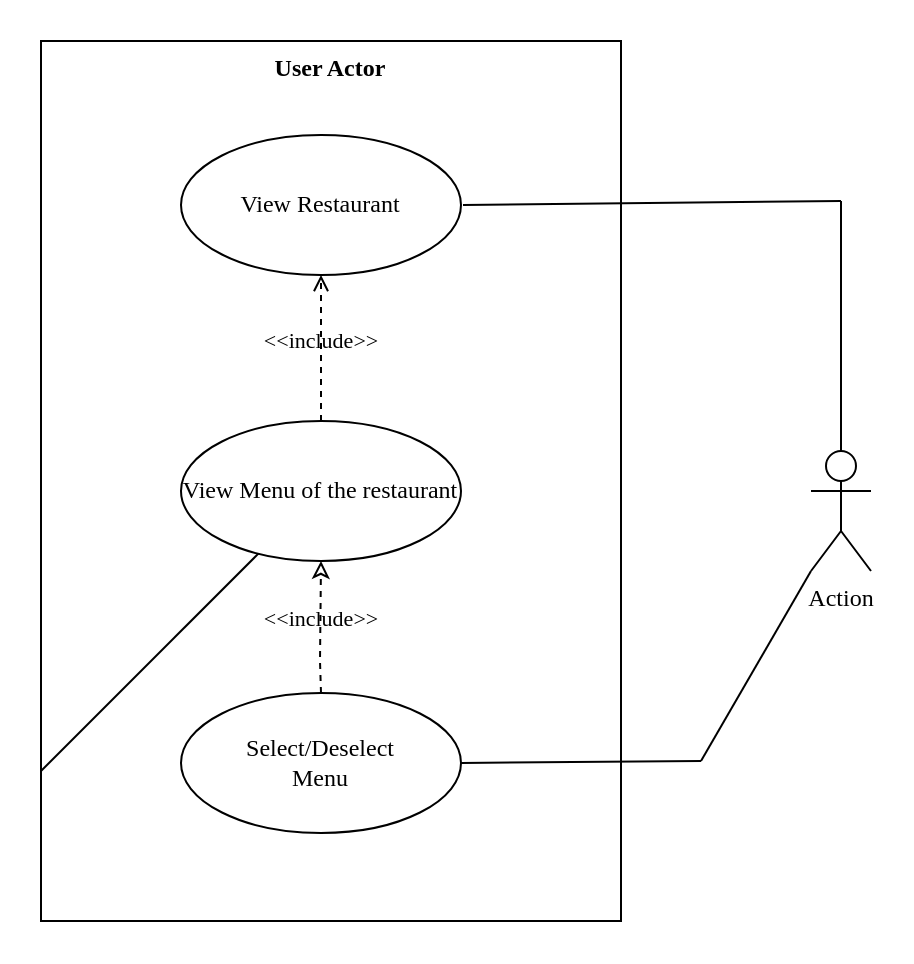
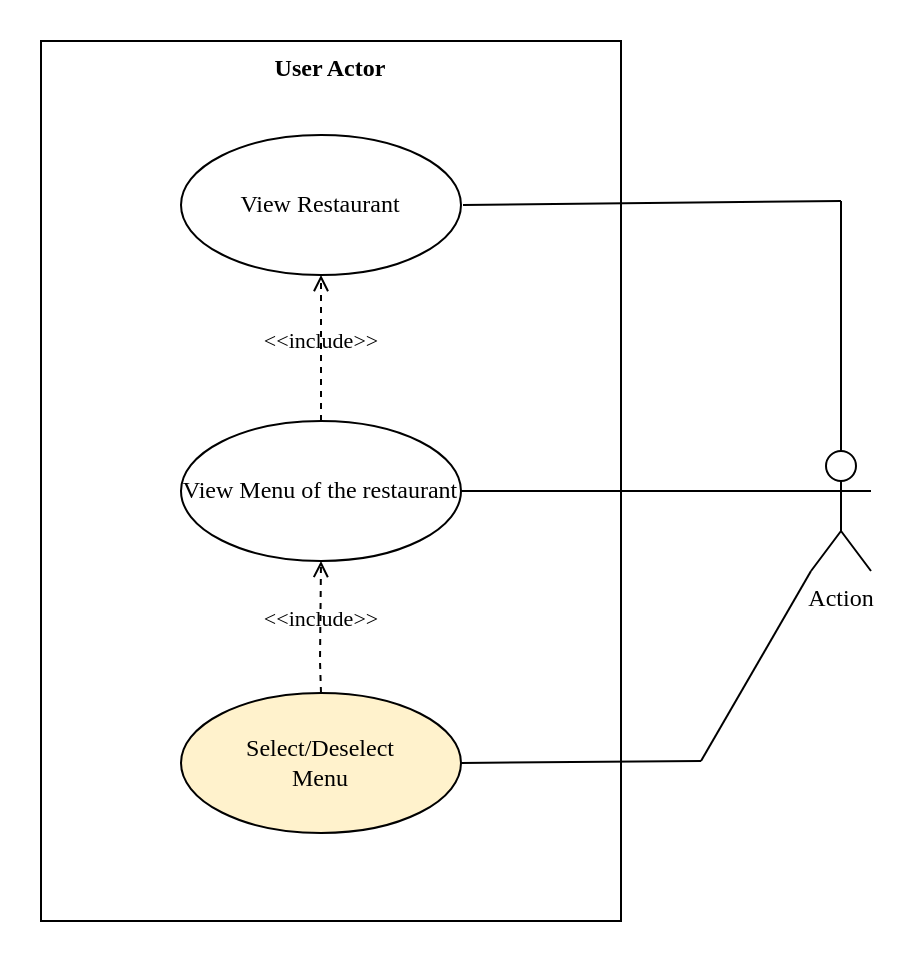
  <mxCell id="0" />
  <mxCell id="1" parent="0" />
  <mxCell id="2" value="User Actor" style="shape=rect;html=1;verticalAlign=top;fontStyle=1;whiteSpace=wrap;align=center;fontFamily=Verdana;" vertex="1" parent="1"><mxGeometry x="20" y="20" width="290" height="440" as="geometry" /></mxCell>
  <mxCell id="3" value="View Restaurant" style="ellipse;whiteSpace=wrap;html=1;fontFamily=Verdana;" vertex="1" parent="1"><mxGeometry x="90" y="67" width="140" height="70" as="geometry" /></mxCell>
  <mxCell id="4" value="View Menu of the restaurant" style="ellipse;whiteSpace=wrap;html=1;fontFamily=Verdana;" vertex="1" parent="1"><mxGeometry x="90" y="210" width="140" height="70" as="geometry" /></mxCell>
- <mxCell id="5" value="Select/Deselect&lt;br&gt;Menu" style="ellipse;whiteSpace=wrap;html=1;fontFamily=Verdana;" vertex="1" parent="1"><mxGeometry x="90" y="346" width="140" height="70" as="geometry" /></mxCell>
+ <mxCell id="5" value="Select/Deselect&lt;br&gt;Menu" style="ellipse;whiteSpace=wrap;html=1;fontFamily=Verdana;fillColor=#fff2cc;" vertex="1" parent="1"><mxGeometry x="90" y="346" width="140" height="70" as="geometry" /></mxCell>
  <mxCell id="6" value="&amp;lt;&amp;lt;include&amp;gt;&amp;gt;" style="html=1;verticalAlign=bottom;labelBackgroundColor=none;endArrow=open;endFill=0;dashed=1;rounded=0;fontFamily=Verdana;exitX=0.5;exitY=0;exitDx=0;exitDy=0;entryX=0.5;entryY=1;entryDx=0;entryDy=0;" edge="1" parent="1" source="4" target="3"><mxGeometry x="-0.143" width="160" relative="1" as="geometry"><mxPoint x="110" y="200" as="sourcePoint" /><mxPoint x="270" y="200" as="targetPoint" /><Array as="points"><mxPoint x="160" y="190" /></Array><mxPoint as="offset" /></mxGeometry></mxCell>
- <mxCell id="7" value="&amp;lt;&amp;lt;include&amp;gt;&amp;gt;" style="html=1;verticalAlign=bottom;labelBackgroundColor=none;endArrow=classic;endFill=0;dashed=1;rounded=0;fontFamily=Verdana;entryX=0.5;entryY=1;entryDx=0;entryDy=0;exitX=0.5;exitY=0;exitDx=0;exitDy=0;" edge="1" parent="1" source="5" target="4"><mxGeometry x="-0.143" width="160" relative="1" as="geometry"><mxPoint x="170" y="350" as="sourcePoint" /><mxPoint x="159.5" y="280" as="targetPoint" /><Array as="points"><mxPoint x="159.5" y="330" /></Array><mxPoint as="offset" /></mxGeometry></mxCell>
+ <mxCell id="7" value="&amp;lt;&amp;lt;include&amp;gt;&amp;gt;" style="html=1;verticalAlign=bottom;labelBackgroundColor=none;endArrow=open;endFill=0;dashed=1;rounded=0;fontFamily=Verdana;entryX=0.5;entryY=1;entryDx=0;entryDy=0;exitX=0.5;exitY=0;exitDx=0;exitDy=0;" edge="1" parent="1" source="5" target="4"><mxGeometry x="-0.143" width="160" relative="1" as="geometry"><mxPoint x="170" y="350" as="sourcePoint" /><mxPoint x="159.5" y="280" as="targetPoint" /><Array as="points"><mxPoint x="159.5" y="330" /></Array><mxPoint as="offset" /></mxGeometry></mxCell>
  <mxCell id="8" value="Action" style="shape=umlActor;verticalLabelPosition=bottom;verticalAlign=top;html=1;outlineConnect=0;fontFamily=Verdana;" vertex="1" parent="1"><mxGeometry x="405" y="225" width="30" height="60" as="geometry" /></mxCell>
- <mxCell id="9" value="" style="edgeStyle=none;html=1;endArrow=none;verticalAlign=bottom;rounded=0;fontFamily=Verdana;" edge="1" parent="1" source="4" target="2"><mxGeometry width="160" relative="1" as="geometry"><mxPoint x="120" y="200" as="sourcePoint" /><mxPoint x="280" y="200" as="targetPoint" /></mxGeometry></mxCell>
+ <mxCell id="9" value="" style="edgeStyle=none;html=1;endArrow=none;verticalAlign=bottom;rounded=0;fontFamily=Verdana;entryX=0;entryY=0.333;entryDx=0;entryDy=0;entryPerimeter=0;" edge="1" parent="1" source="4" target="8"><mxGeometry width="160" relative="1" as="geometry"><mxPoint x="120" y="200" as="sourcePoint" /><mxPoint x="280" y="200" as="targetPoint" /></mxGeometry></mxCell>
  <mxCell id="10" value="" style="edgeStyle=none;html=1;endArrow=none;verticalAlign=bottom;rounded=0;fontFamily=Verdana;exitX=1;exitY=0.5;exitDx=0;exitDy=0;" edge="1" parent="1"><mxGeometry width="160" relative="1" as="geometry"><mxPoint x="231" y="102" as="sourcePoint" /><mxPoint x="420" y="100" as="targetPoint" /></mxGeometry></mxCell>
  <mxCell id="11" value="" style="edgeStyle=none;html=1;endArrow=none;verticalAlign=bottom;rounded=0;fontFamily=Verdana;exitX=1;exitY=0.5;exitDx=0;exitDy=0;" edge="1" parent="1" source="5"><mxGeometry width="160" relative="1" as="geometry"><mxPoint x="229.931" y="379.554" as="sourcePoint" /><mxPoint x="350" y="380" as="targetPoint" /></mxGeometry></mxCell>
  <mxCell id="12" value="" style="edgeStyle=none;html=1;endArrow=none;verticalAlign=bottom;rounded=0;fontFamily=Verdana;exitX=0.5;exitY=0;exitDx=0;exitDy=0;exitPerimeter=0;" edge="1" parent="1" source="8"><mxGeometry width="160" relative="1" as="geometry"><mxPoint x="420" y="220" as="sourcePoint" /><mxPoint x="420" y="100" as="targetPoint" /></mxGeometry></mxCell>
  <mxCell id="13" value="" style="edgeStyle=none;html=1;endArrow=none;verticalAlign=bottom;rounded=0;fontFamily=Verdana;exitX=0;exitY=1;exitDx=0;exitDy=0;exitPerimeter=0;" edge="1" parent="1" source="8"><mxGeometry width="160" relative="1" as="geometry"><mxPoint x="240" y="395" as="sourcePoint" /><mxPoint x="350" y="380" as="targetPoint" /></mxGeometry></mxCell>
